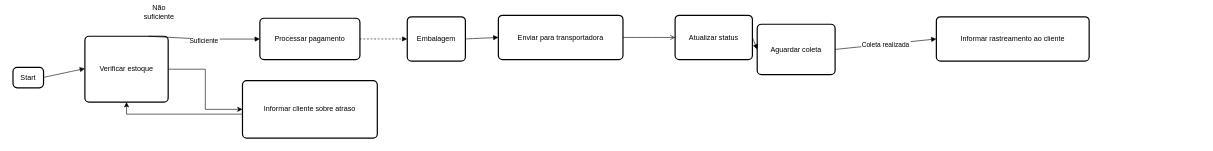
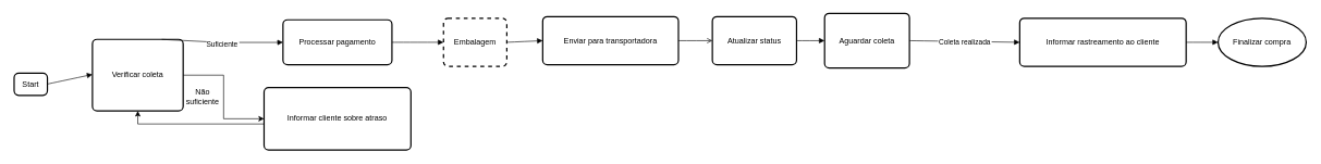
  <mxCell id="0" />
  <mxCell id="1" parent="0" />
  <mxCell id="2" value="Start" style="rounded=1;absoluteArcSize=1;arcSize=14;whiteSpace=wrap;strokeWidth=2;" parent="1" vertex="1"><mxGeometry x="20" y="112" width="51" height="34" as="geometry" /></mxCell>
  <mxCell id="3" style="edgeStyle=orthogonalEdgeStyle;rounded=0;orthogonalLoop=1;jettySize=auto;html=1;entryX=0;entryY=0.5;entryDx=0;entryDy=0;" edge="1" parent="1" source="4" target="13"><mxGeometry relative="1" as="geometry" /></mxCell>
- <mxCell id="4" value="Verificar estoque" style="rounded=1;absoluteArcSize=1;arcSize=14;whiteSpace=wrap;strokeWidth=2;" parent="1" vertex="1"><mxGeometry x="140" y="60" width="139" height="110" as="geometry" /></mxCell>
+ <mxCell id="4" value="Verificar coleta" style="rounded=1;absoluteArcSize=1;arcSize=14;whiteSpace=wrap;strokeWidth=2;" parent="1" vertex="1"><mxGeometry x="140" y="60" width="139" height="110" as="geometry" /></mxCell>
  <mxCell id="5" value="Processar pagamento" style="rounded=1;absoluteArcSize=1;arcSize=14;whiteSpace=wrap;strokeWidth=2;" parent="1" vertex="1"><mxGeometry x="432" y="30" width="167" height="69" as="geometry" /></mxCell>
- <mxCell id="6" value="Embalagem" style="rounded=1;absoluteArcSize=1;arcSize=14;whiteSpace=wrap;strokeWidth=2;" parent="1" vertex="1"><mxGeometry x="678" y="27.5" width="97" height="74" as="geometry" /></mxCell>
+ <mxCell id="6" value="Embalagem" style="rounded=1;absoluteArcSize=1;arcSize=14;whiteSpace=wrap;strokeWidth=2;dashed=1;" parent="1" vertex="1"><mxGeometry x="678" y="27.5" width="97" height="74" as="geometry" /></mxCell>
  <mxCell id="7" value="Enviar para transportadora" style="rounded=1;absoluteArcSize=1;arcSize=14;whiteSpace=wrap;strokeWidth=2;" parent="1" vertex="1"><mxGeometry x="830" y="25" width="208" height="74" as="geometry" /></mxCell>
- <mxCell id="8" value="Atualizar status" style="rounded=1;absoluteArcSize=1;arcSize=14;whiteSpace=wrap;strokeWidth=2;" parent="1" vertex="1"><mxGeometry x="1125" y="25" width="129" height="74" as="geometry" /></mxCell>
- <mxCell id="9" value="Aguardar coleta" style="rounded=1;absoluteArcSize=1;arcSize=14;whiteSpace=wrap;strokeWidth=2;" parent="1" vertex="1"><mxGeometry x="1262" y="40" width="130" height="84" as="geometry" /></mxCell>
+ <mxCell id="8" value="Atualizar status" style="rounded=1;absoluteArcSize=1;arcSize=14;whiteSpace=wrap;strokeWidth=2;" parent="1" vertex="1"><mxGeometry x="1090" y="25" width="129" height="74" as="geometry" /></mxCell>
+ <mxCell id="9" value="Aguardar coleta" style="rounded=1;absoluteArcSize=1;arcSize=14;whiteSpace=wrap;strokeWidth=2;" parent="1" vertex="1"><mxGeometry x="1262" y="20" width="130" height="84" as="geometry" /></mxCell>
  <mxCell id="10" value="Informar rastreamento ao cliente" style="rounded=1;absoluteArcSize=1;arcSize=14;whiteSpace=wrap;strokeWidth=2;" parent="1" vertex="1"><mxGeometry x="1561" y="27.5" width="255" height="74" as="geometry" /></mxCell>
+ <mxCell id="11" value="Finalizar compra" style="rounded=1;absoluteArcSize=1;arcSize=14;whiteSpace=wrap;strokeWidth=2;shape=ellipse;perimeter=ellipsePerimeter;html=1;" parent="1" vertex="1"><mxGeometry x="1865" y="27.5" width="135" height="74" as="geometry" /></mxCell>
  <mxCell id="12" style="edgeStyle=orthogonalEdgeStyle;rounded=0;orthogonalLoop=1;jettySize=auto;html=1;entryX=0.5;entryY=1;entryDx=0;entryDy=0;" edge="1" parent="1" source="13" target="4"><mxGeometry relative="1" as="geometry"><Array as="points"><mxPoint x="516" y="190" /><mxPoint x="210" y="190" /></Array></mxGeometry></mxCell>
  <mxCell id="13" value="Informar cliente sobre atraso" style="rounded=1;absoluteArcSize=1;arcSize=14;whiteSpace=wrap;strokeWidth=2;" parent="1" vertex="1"><mxGeometry x="403" y="134" width="225" height="96" as="geometry" /></mxCell>
  <mxCell id="14" value="" style="curved=1;startArrow=none;endArrow=block;exitX=0.99;exitY=0.49;entryX=0;entryY=0.49;" parent="1" source="2" target="4" edge="1"><mxGeometry relative="1" as="geometry"><Array as="points" /></mxGeometry></mxCell>
  <mxCell id="15" value="Suficiente" style="curved=1;startArrow=none;endArrow=block;exitX=0.77;exitY=-0.01;entryX=0;entryY=0.5;" parent="1" source="4" target="5" edge="1"><mxGeometry relative="1" as="geometry"><Array as="points"><mxPoint x="336" y="67" /></Array></mxGeometry></mxCell>
- <mxCell id="16" value="" style="curved=1;startArrow=none;endArrow=block;exitX=1;exitY=0.5;entryX=0;entryY=0.5;dashed=1;" parent="1" source="5" target="6" edge="1"><mxGeometry relative="1" as="geometry"><Array as="points" /></mxGeometry></mxCell>
+ <mxCell id="16" value="" style="curved=1;startArrow=none;endArrow=block;exitX=1;exitY=0.5;entryX=0;entryY=0.5;" parent="1" source="5" target="6" edge="1"><mxGeometry relative="1" as="geometry"><Array as="points" /></mxGeometry></mxCell>
  <mxCell id="17" value="" style="curved=1;startArrow=none;endArrow=block;exitX=1.01;exitY=0.5;entryX=0;entryY=0.5;" parent="1" source="6" target="7" edge="1"><mxGeometry relative="1" as="geometry"><Array as="points" /></mxGeometry></mxCell>
  <mxCell id="18" value="" style="curved=1;startArrow=none;endArrow=open;exitX=1;exitY=0.5;entryX=0;entryY=0.5;" parent="1" source="7" target="8" edge="1"><mxGeometry relative="1" as="geometry"><Array as="points" /></mxGeometry></mxCell>
  <mxCell id="19" value="" style="curved=1;startArrow=none;endArrow=block;exitX=1;exitY=0.5;entryX=0;entryY=0.5;" parent="1" source="8" target="9" edge="1"><mxGeometry relative="1" as="geometry"><Array as="points" /></mxGeometry></mxCell>
  <mxCell id="20" value="Coleta realizada" style="curved=1;startArrow=none;endArrow=block;exitX=1.01;exitY=0.5;entryX=0;entryY=0.5;" parent="1" source="9" target="10" edge="1"><mxGeometry relative="1" as="geometry"><Array as="points" /></mxGeometry></mxCell>
- <mxCell id="22" value="Não suficiente" style="text;html=1;align=center;verticalAlign=middle;whiteSpace=wrap;rounded=0;" vertex="1" parent="1"><mxGeometry x="234" y="4" width="60" height="30" as="geometry" /></mxCell>
+ <mxCell id="21" value="" style="curved=1;startArrow=none;endArrow=block;exitX=1;exitY=0.5;entryX=0;entryY=0.5;" parent="1" source="10" target="11" edge="1"><mxGeometry relative="1" as="geometry"><Array as="points" /></mxGeometry></mxCell>
+ <mxCell id="22" value="Não suficiente" style="text;html=1;align=center;verticalAlign=middle;whiteSpace=wrap;rounded=0;" vertex="1" parent="1"><mxGeometry x="279" y="134" width="60" height="30" as="geometry" /></mxCell>
